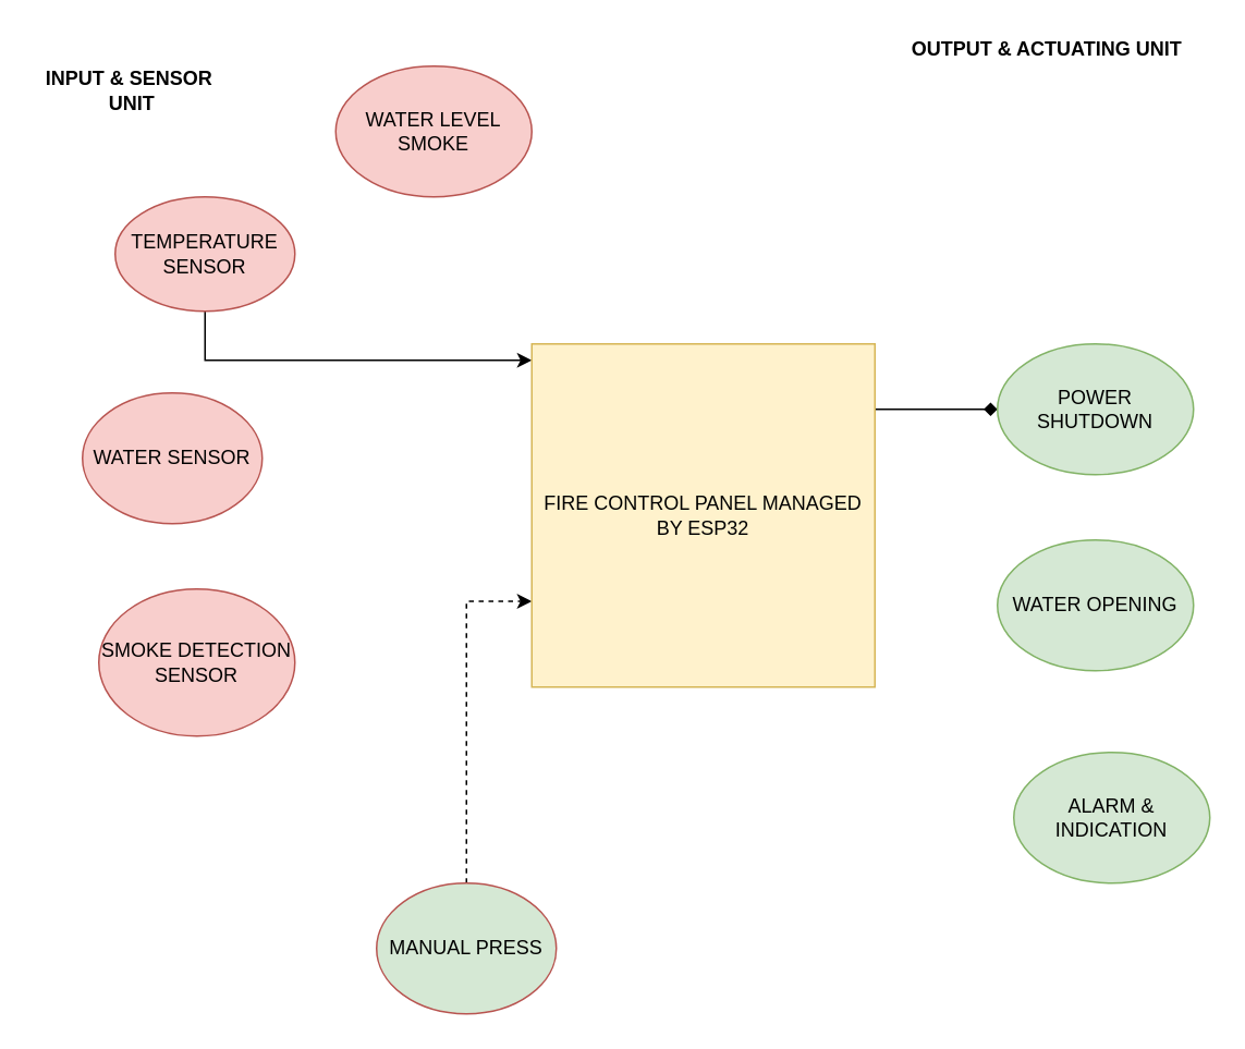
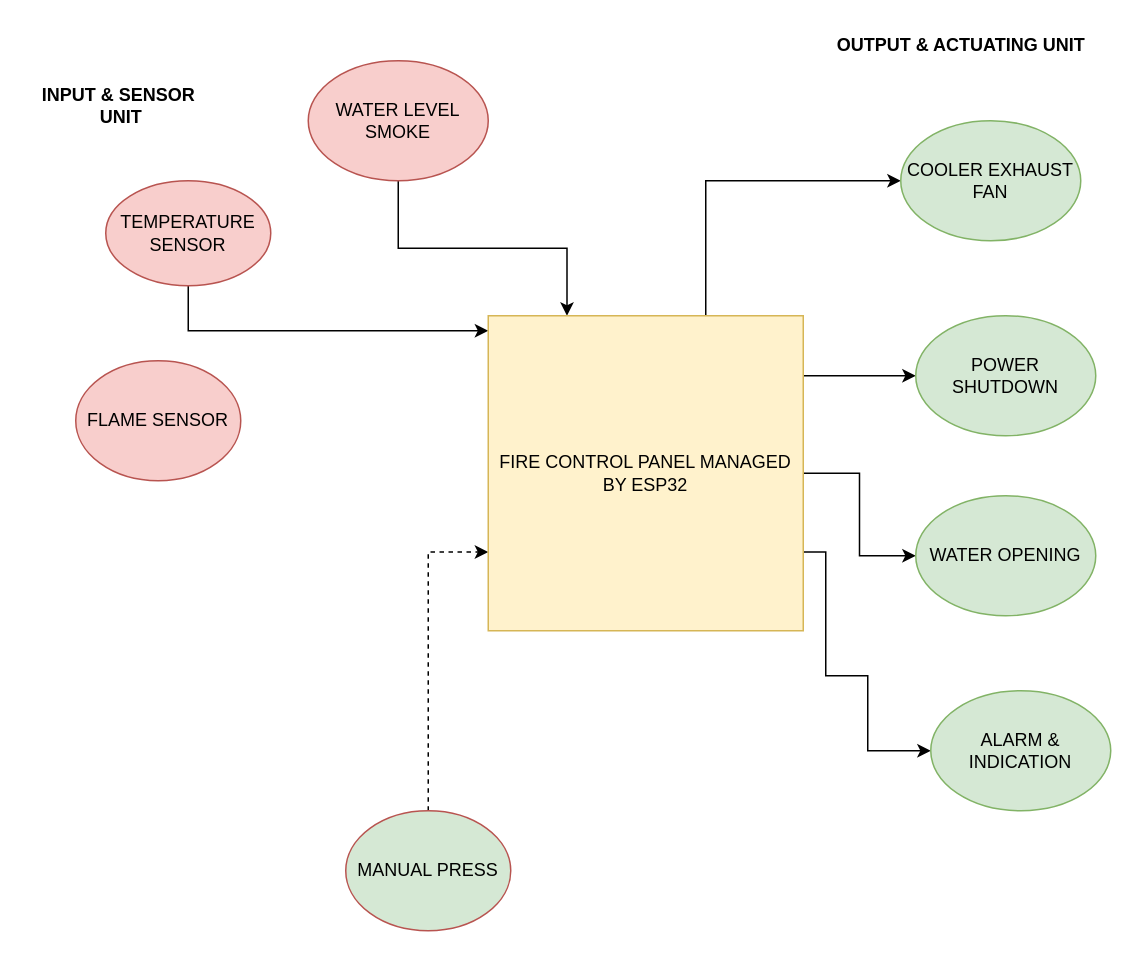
  <mxCell id="0" />
  <mxCell id="1" parent="0" />
+ <mxCell id="2" style="edgeStyle=orthogonalEdgeStyle;rounded=0;orthogonalLoop=1;jettySize=auto;html=1;entryX=0.25;entryY=0;entryDx=0;entryDy=0;" edge="1" parent="1" source="3" target="14"><mxGeometry relative="1" as="geometry" /></mxCell>
  <mxCell id="3" value="WATER LEVEL SMOKE" style="ellipse;whiteSpace=wrap;html=1;fillColor=#f8cecc;strokeColor=#b85450;" vertex="1" parent="1"><mxGeometry x="205" y="40" width="120" height="80" as="geometry" /></mxCell>
- <mxCell id="4" value="WATER SENSOR" style="ellipse;whiteSpace=wrap;html=1;fillColor=#f8cecc;strokeColor=#b85450;" vertex="1" parent="1"><mxGeometry x="50" y="240" width="110" height="80" as="geometry" /></mxCell>
+ <mxCell id="4" value="FLAME SENSOR" style="ellipse;whiteSpace=wrap;html=1;fillColor=#f8cecc;strokeColor=#b85450;" vertex="1" parent="1"><mxGeometry x="50" y="240" width="110" height="80" as="geometry" /></mxCell>
  <mxCell id="5" style="edgeStyle=orthogonalEdgeStyle;rounded=0;orthogonalLoop=1;jettySize=auto;html=1;" edge="1" parent="1" source="6" target="14"><mxGeometry relative="1" as="geometry"><Array as="points"><mxPoint x="125" y="220" /></Array></mxGeometry></mxCell>
  <mxCell id="6" value="TEMPERATURE SENSOR" style="ellipse;whiteSpace=wrap;html=1;fillColor=#f8cecc;strokeColor=#b85450;" vertex="1" parent="1"><mxGeometry x="70" y="120" width="110" height="70" as="geometry" /></mxCell>
- <mxCell id="7" value="SMOKE DETECTION SENSOR" style="ellipse;whiteSpace=wrap;html=1;fillColor=#f8cecc;strokeColor=#b85450;" vertex="1" parent="1"><mxGeometry x="60" y="360" width="120" height="90" as="geometry" /></mxCell>
  <mxCell id="8" style="edgeStyle=orthogonalEdgeStyle;rounded=0;orthogonalLoop=1;jettySize=auto;html=1;entryX=0;entryY=0.75;entryDx=0;entryDy=0;dashed=1;" edge="1" parent="1" source="9" target="14"><mxGeometry relative="1" as="geometry" /></mxCell>
  <mxCell id="9" value="MANUAL PRESS" style="ellipse;whiteSpace=wrap;html=1;fillColor=#d5e8d4;strokeColor=#b85450;" vertex="1" parent="1"><mxGeometry x="230" y="540" width="110" height="80" as="geometry" /></mxCell>
- <mxCell id="11" style="edgeStyle=orthogonalEdgeStyle;rounded=0;orthogonalLoop=1;jettySize=auto;html=1;entryX=0;entryY=0.5;entryDx=0;entryDy=0;endArrow=diamond;" edge="1" parent="1" source="14" target="16"><mxGeometry relative="1" as="geometry"><Array as="points"><mxPoint x="520" y="250" /><mxPoint x="520" y="250" /></Array></mxGeometry></mxCell>
+ <mxCell id="10" style="edgeStyle=orthogonalEdgeStyle;rounded=0;orthogonalLoop=1;jettySize=auto;html=1;entryX=0;entryY=0.5;entryDx=0;entryDy=0;" edge="1" parent="1" source="14" target="15"><mxGeometry relative="1" as="geometry"><Array as="points"><mxPoint x="470" y="120" /></Array></mxGeometry></mxCell>
+ <mxCell id="11" style="edgeStyle=orthogonalEdgeStyle;rounded=0;orthogonalLoop=1;jettySize=auto;html=1;entryX=0;entryY=0.5;entryDx=0;entryDy=0;" edge="1" parent="1" source="14" target="16"><mxGeometry relative="1" as="geometry"><Array as="points"><mxPoint x="520" y="250" /><mxPoint x="520" y="250" /></Array></mxGeometry></mxCell>
+ <mxCell id="12" style="edgeStyle=orthogonalEdgeStyle;rounded=0;orthogonalLoop=1;jettySize=auto;html=1;entryX=0;entryY=0.5;entryDx=0;entryDy=0;" edge="1" parent="1" source="14" target="17"><mxGeometry relative="1" as="geometry" /></mxCell>
+ <mxCell id="13" style="edgeStyle=orthogonalEdgeStyle;rounded=0;orthogonalLoop=1;jettySize=auto;html=1;exitX=1;exitY=0.75;exitDx=0;exitDy=0;entryX=0;entryY=0.5;entryDx=0;entryDy=0;" edge="1" parent="1" source="14" target="18"><mxGeometry relative="1" as="geometry"><Array as="points"><mxPoint x="550" y="368" /><mxPoint x="550" y="450" /><mxPoint x="578" y="450" /><mxPoint x="578" y="500" /></Array></mxGeometry></mxCell>
  <mxCell id="14" value="FIRE CONTROL PANEL MANAGED BY ESP32" style="whiteSpace=wrap;html=1;aspect=fixed;fillColor=#fff2cc;strokeColor=#d6b656;" vertex="1" parent="1"><mxGeometry x="325" y="210" width="210" height="210" as="geometry" /></mxCell>
+ <mxCell id="15" value="COOLER EXHAUST FAN" style="ellipse;whiteSpace=wrap;html=1;fillColor=#d5e8d4;strokeColor=#82b366;" vertex="1" parent="1"><mxGeometry x="600" y="80" width="120" height="80" as="geometry" /></mxCell>
  <mxCell id="16" value="POWER SHUTDOWN" style="ellipse;whiteSpace=wrap;html=1;fillColor=#d5e8d4;strokeColor=#82b366;" vertex="1" parent="1"><mxGeometry x="610" y="210" width="120" height="80" as="geometry" /></mxCell>
  <mxCell id="17" value="WATER OPENING" style="ellipse;whiteSpace=wrap;html=1;fillColor=#d5e8d4;strokeColor=#82b366;" vertex="1" parent="1"><mxGeometry x="610" y="330" width="120" height="80" as="geometry" /></mxCell>
  <mxCell id="18" value="ALARM &amp;amp; INDICATION" style="ellipse;whiteSpace=wrap;html=1;fillColor=#d5e8d4;strokeColor=#82b366;" vertex="1" parent="1"><mxGeometry x="620" y="460" width="120" height="80" as="geometry" /></mxCell>
- <mxCell id="19" value="INPUT &amp;amp; SENSOR&amp;nbsp;&lt;br&gt;UNIT" style="text;html=1;align=center;verticalAlign=middle;resizable=0;points=[];autosize=1;fontStyle=1" vertex="1" parent="1"><mxGeometry x="20" y="40" width="120" height="30" as="geometry" /></mxCell>
+ <mxCell id="19" value="INPUT &amp;amp; SENSOR&amp;nbsp;&lt;br&gt;UNIT" style="text;html=1;align=center;verticalAlign=middle;resizable=0;points=[];autosize=1;fontStyle=1" vertex="1" parent="1"><mxGeometry x="20" y="55" width="120" height="30" as="geometry" /></mxCell>
  <mxCell id="20" value="OUTPUT &amp;amp; ACTUATING UNIT" style="text;html=1;align=center;verticalAlign=middle;resizable=0;points=[];autosize=1;fontStyle=1" vertex="1" parent="1"><mxGeometry x="550" y="20" width="180" height="20" as="geometry" /></mxCell>
